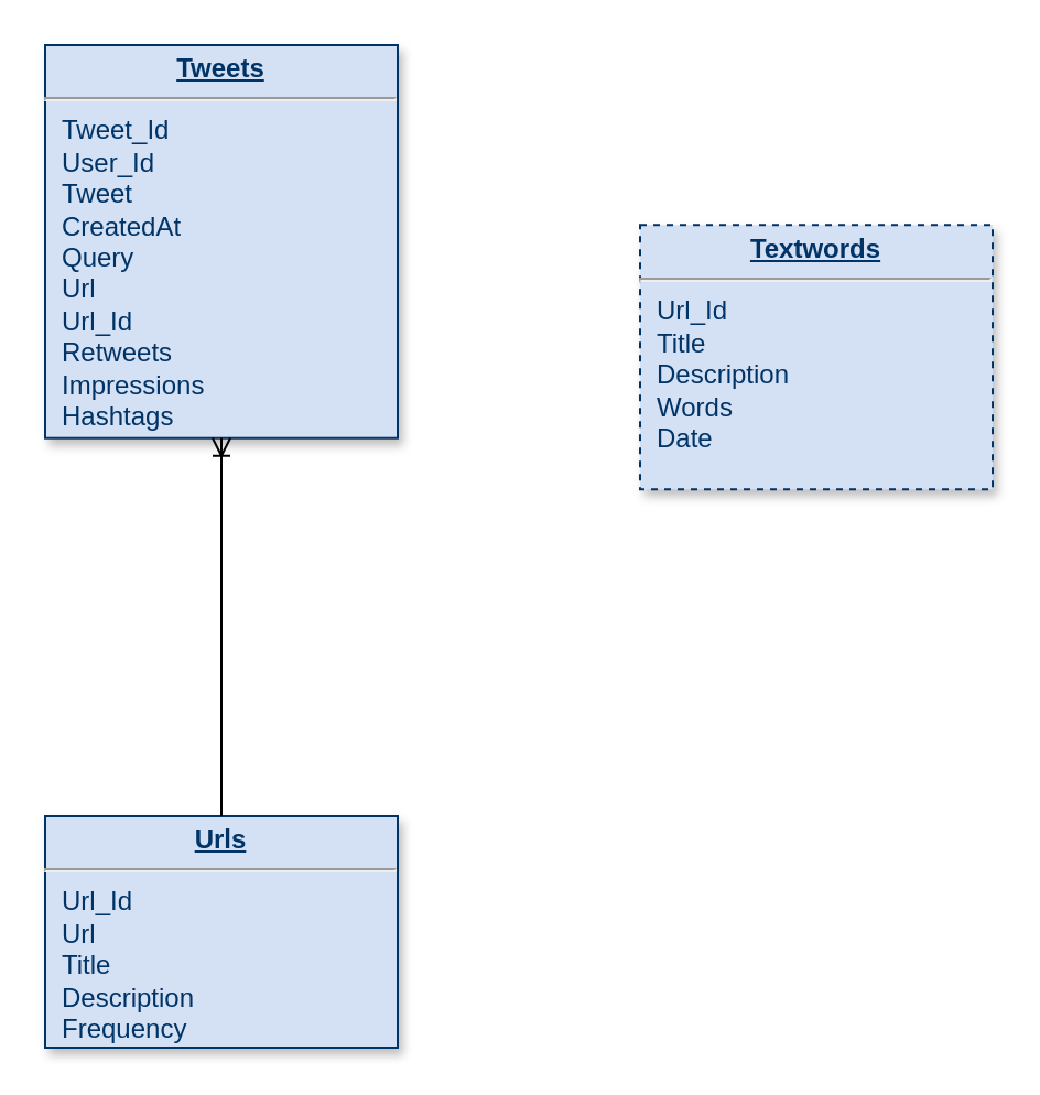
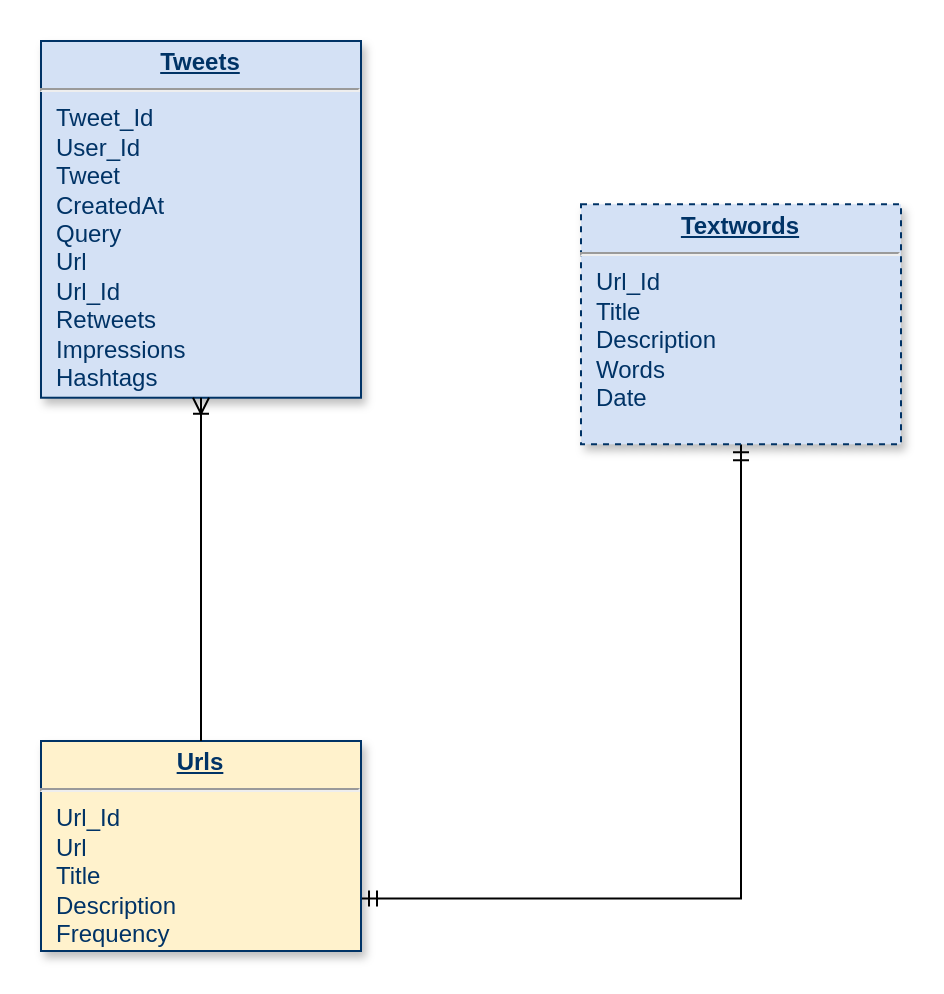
  <mxCell id="0" />
  <mxCell id="1" parent="0" />
+ <mxCell id="2" value="" style="edgeStyle=elbowEdgeStyle;fontSize=12;html=1;endArrow=ERmandOne;startArrow=ERmandOne;rounded=0;exitX=1;exitY=0.75;exitDx=0;exitDy=0;entryX=0.5;entryY=1;entryDx=0;entryDy=0;" edge="1" parent="1" source="4" target="3"><mxGeometry width="100" height="100" relative="1" as="geometry"><mxPoint x="220" y="460" as="sourcePoint" /><mxPoint x="320" y="360" as="targetPoint" /><Array as="points"><mxPoint x="370" y="360" /></Array></mxGeometry></mxCell>
  <mxCell id="3" value="&lt;p style=&quot;margin: 0px; margin-top: 4px; text-align: center; text-decoration: underline;&quot;&gt;&lt;strong&gt;Textwords&lt;/strong&gt;&lt;/p&gt;&lt;hr&gt;&lt;p style=&quot;border-color: var(--border-color); margin: 0px 0px 0px 8px;&quot;&gt;Url_Id&lt;/p&gt;&lt;p style=&quot;margin: 0px; margin-left: 8px;&quot;&gt;Title&lt;/p&gt;&lt;p style=&quot;margin: 0px; margin-left: 8px;&quot;&gt;Description&lt;/p&gt;&lt;p style=&quot;margin: 0px; margin-left: 8px;&quot;&gt;Words&lt;/p&gt;&lt;p style=&quot;margin: 0px; margin-left: 8px;&quot;&gt;Date&lt;/p&gt;&lt;p style=&quot;margin: 0px; margin-left: 8px;&quot;&gt;&lt;br&gt;&lt;/p&gt;" style="verticalAlign=top;align=left;overflow=fill;fontSize=12;fontFamily=Helvetica;html=1;strokeColor=#003366;shadow=1;fillColor=#D4E1F5;fontColor=#003366;dashed=1;" parent="1" vertex="1"><mxGeometry x="290" y="101.64" width="160" height="120" as="geometry" /></mxCell>
- <mxCell id="4" value="&lt;p style=&quot;margin: 0px; margin-top: 4px; text-align: center; text-decoration: underline;&quot;&gt;&lt;strong&gt;Urls&lt;/strong&gt;&lt;/p&gt;&lt;hr&gt;&lt;p style=&quot;border-color: var(--border-color); margin: 0px 0px 0px 8px;&quot;&gt;Url_Id&lt;/p&gt;&lt;p style=&quot;margin: 0px; margin-left: 8px;&quot;&gt;&lt;span style=&quot;background-color: initial;&quot;&gt;Url&lt;/span&gt;&lt;/p&gt;&lt;p style=&quot;margin: 0px; margin-left: 8px;&quot;&gt;Title&lt;/p&gt;&lt;p style=&quot;margin: 0px; margin-left: 8px;&quot;&gt;Description&lt;/p&gt;&lt;p style=&quot;margin: 0px; margin-left: 8px;&quot;&gt;Frequency&lt;/p&gt;" style="verticalAlign=top;align=left;overflow=fill;fontSize=12;fontFamily=Helvetica;html=1;strokeColor=#003366;shadow=1;fillColor=#D4E1F5;fontColor=#003366" parent="1" vertex="1"><mxGeometry x="20" y="370" width="160" height="105" as="geometry" /></mxCell>
+ <mxCell id="4" value="&lt;p style=&quot;margin: 0px; margin-top: 4px; text-align: center; text-decoration: underline;&quot;&gt;&lt;strong&gt;Urls&lt;/strong&gt;&lt;/p&gt;&lt;hr&gt;&lt;p style=&quot;border-color: var(--border-color); margin: 0px 0px 0px 8px;&quot;&gt;Url_Id&lt;/p&gt;&lt;p style=&quot;margin: 0px; margin-left: 8px;&quot;&gt;&lt;span style=&quot;background-color: initial;&quot;&gt;Url&lt;/span&gt;&lt;/p&gt;&lt;p style=&quot;margin: 0px; margin-left: 8px;&quot;&gt;Title&lt;/p&gt;&lt;p style=&quot;margin: 0px; margin-left: 8px;&quot;&gt;Description&lt;/p&gt;&lt;p style=&quot;margin: 0px; margin-left: 8px;&quot;&gt;Frequency&lt;/p&gt;" style="verticalAlign=top;align=left;overflow=fill;fontSize=12;fontFamily=Helvetica;html=1;strokeColor=#003366;shadow=1;fillColor=#fff2cc;fontColor=#003366;" parent="1" vertex="1"><mxGeometry x="20" y="370" width="160" height="105" as="geometry" /></mxCell>
  <mxCell id="5" value="&lt;p style=&quot;margin: 0px; margin-top: 4px; text-align: center; text-decoration: underline;&quot;&gt;&lt;strong&gt;Tweets&lt;/strong&gt;&lt;/p&gt;&lt;hr&gt;&lt;p style=&quot;margin: 0px; margin-left: 8px;&quot;&gt;&lt;span style=&quot;background-color: initial;&quot;&gt;Tweet_Id&lt;/span&gt;&lt;br&gt;&lt;/p&gt;&lt;p style=&quot;margin: 0px; margin-left: 8px;&quot;&gt;&lt;span style=&quot;background-color: initial;&quot;&gt;User_Id&lt;/span&gt;&lt;/p&gt;&lt;p style=&quot;margin: 0px; margin-left: 8px;&quot;&gt;Tweet&lt;/p&gt;&lt;p style=&quot;margin: 0px; margin-left: 8px;&quot;&gt;CreatedAt&lt;/p&gt;&lt;p style=&quot;margin: 0px; margin-left: 8px;&quot;&gt;Query&lt;/p&gt;&lt;p style=&quot;margin: 0px; margin-left: 8px;&quot;&gt;Url&lt;/p&gt;&lt;p style=&quot;margin: 0px; margin-left: 8px;&quot;&gt;Url_Id&lt;/p&gt;&lt;p style=&quot;margin: 0px; margin-left: 8px;&quot;&gt;Retweets&lt;/p&gt;&lt;p style=&quot;margin: 0px; margin-left: 8px;&quot;&gt;Impressions&lt;/p&gt;&lt;p style=&quot;margin: 0px; margin-left: 8px;&quot;&gt;Hashtags&lt;/p&gt;" style="verticalAlign=top;align=left;overflow=fill;fontSize=12;fontFamily=Helvetica;html=1;strokeColor=#003366;shadow=1;fillColor=#D4E1F5;fontColor=#003366" parent="1" vertex="1"><mxGeometry x="20" y="20" width="160" height="178.36" as="geometry" /></mxCell>
  <mxCell id="6" value="" style="edgeStyle=elbowEdgeStyle;fontSize=12;html=1;endArrow=ERoneToMany;rounded=0;entryX=0.5;entryY=1;entryDx=0;entryDy=0;exitX=0.5;exitY=0;exitDx=0;exitDy=0;" edge="1" parent="1" source="4" target="5"><mxGeometry width="100" height="100" relative="1" as="geometry"><mxPoint x="20" y="330" as="sourcePoint" /><mxPoint x="120" y="230" as="targetPoint" /></mxGeometry></mxCell>
